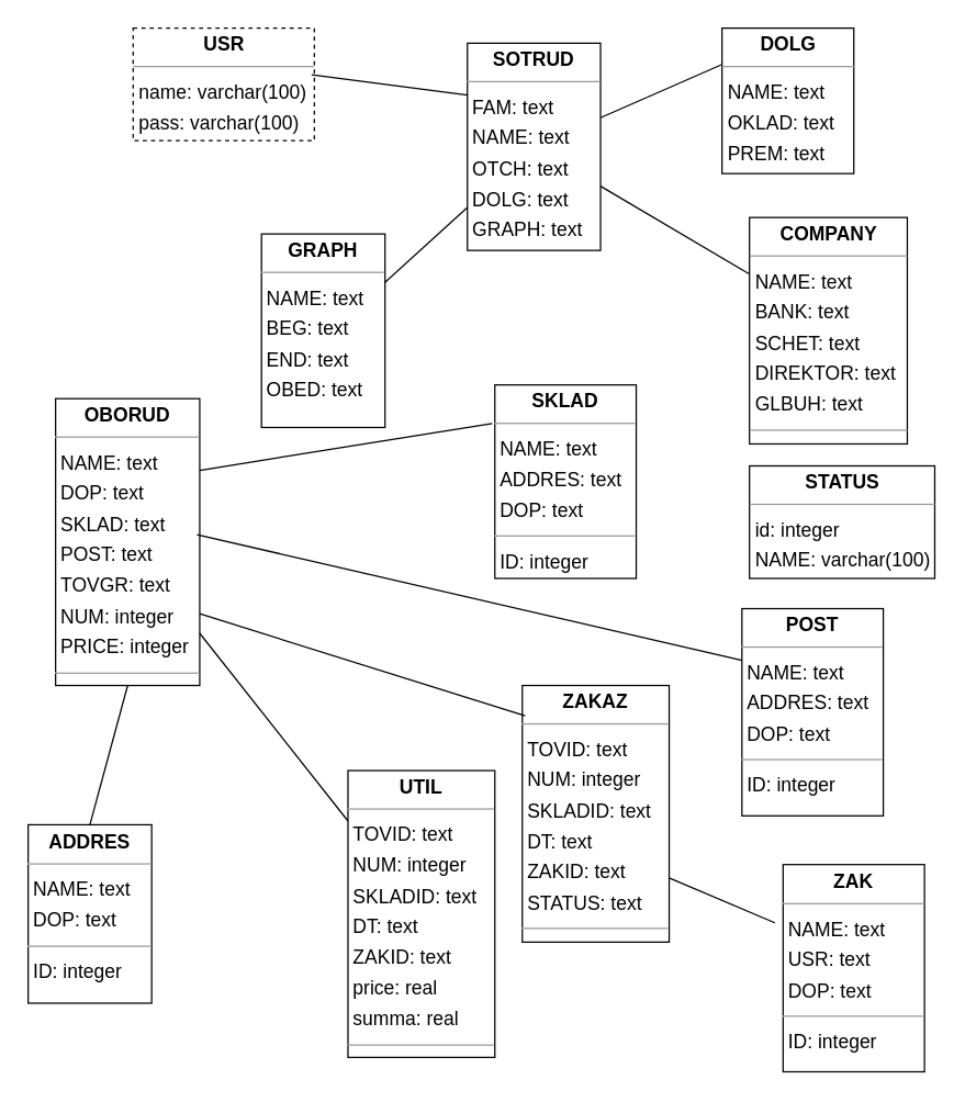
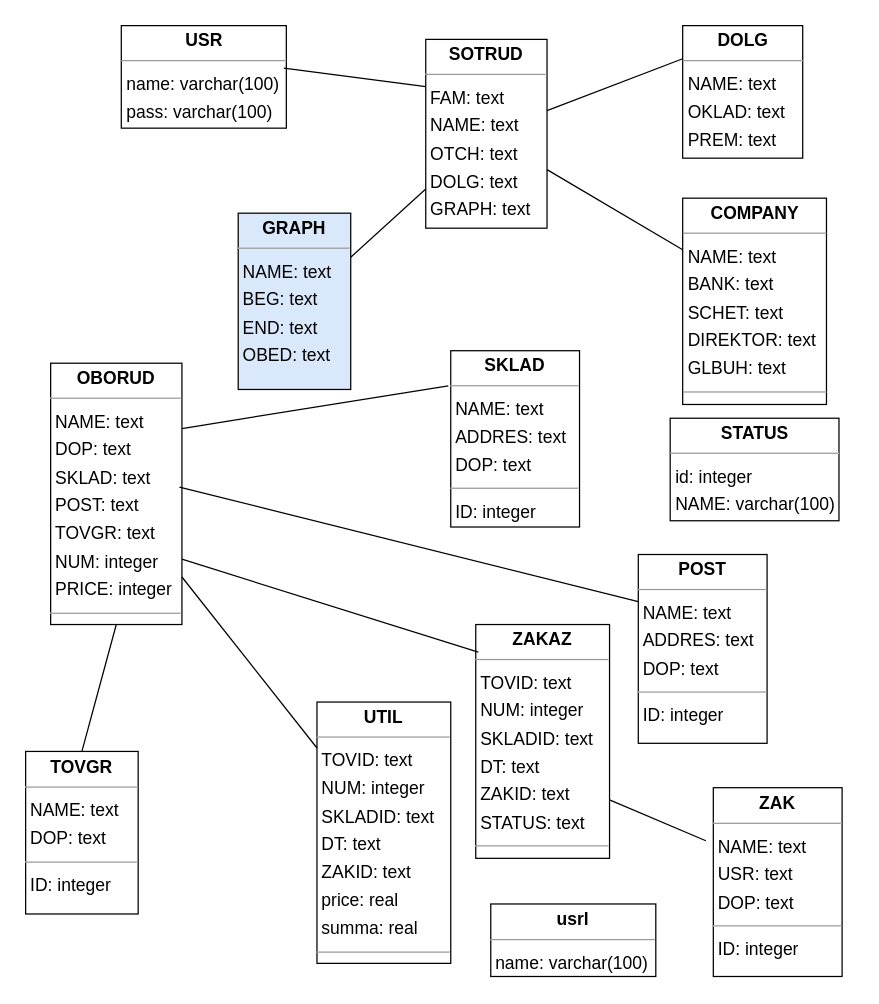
  <mxCell id="0" />
  <mxCell id="1" parent="0" />
  <mxCell id="2" value="&lt;p style=&quot;margin:0px;margin-top:4px;text-align:center;&quot;&gt;&lt;b&gt;COMPANY&lt;/b&gt;&lt;/p&gt;&lt;hr size=&quot;1&quot;/&gt;&lt;p style=&quot;margin:0 0 0 4px;line-height:1.6;&quot;&gt; NAME: text&lt;br/&gt; BANK: text&lt;br/&gt; SCHET: text&lt;br/&gt; DIREKTOR: text&lt;br/&gt; GLBUH: text&lt;/p&gt;&lt;hr size=&quot;1&quot;/&gt;&lt;p style=&quot;margin:0 0 0 4px;line-height:1.6;&quot;&gt; ID: int&lt;/p&gt;" style="verticalAlign=top;align=left;overflow=fill;fontSize=14;fontFamily=Helvetica;html=1;rounded=0;shadow=0;comic=0;labelBackgroundColor=none;strokeWidth=1;" parent="1" vertex="1"><mxGeometry x="545.5" y="158" width="115" height="165" as="geometry" /></mxCell>
- <mxCell id="3" value="&lt;p style=&quot;margin:0px;margin-top:4px;text-align:center;&quot;&gt;&lt;b&gt;DOLG&lt;/b&gt;&lt;/p&gt;&lt;hr size=&quot;1&quot;/&gt;&lt;p style=&quot;margin:0 0 0 4px;line-height:1.6;&quot;&gt; NAME: text&lt;br/&gt; OKLAD: text&lt;br/&gt; PREM: text&lt;/p&gt;" style="verticalAlign=top;align=left;overflow=fill;fontSize=14;fontFamily=Helvetica;html=1;rounded=0;shadow=0;comic=0;labelBackgroundColor=none;strokeWidth=1;" parent="1" vertex="1"><mxGeometry x="525.5" y="20" width="96" height="106" as="geometry" /></mxCell>
- <mxCell id="4" value="&lt;p style=&quot;margin:0px;margin-top:4px;text-align:center;&quot;&gt;&lt;b&gt;GRAPH&lt;/b&gt;&lt;/p&gt;&lt;hr size=&quot;1&quot;/&gt;&lt;p style=&quot;margin:0 0 0 4px;line-height:1.6;&quot;&gt; NAME: text&lt;br/&gt; BEG: text&lt;br/&gt; END: text&lt;br/&gt; OBED: text&lt;/p&gt;" style="verticalAlign=top;align=left;overflow=fill;fontSize=14;fontFamily=Helvetica;html=1;rounded=0;shadow=0;comic=0;labelBackgroundColor=none;strokeWidth=1;" parent="1" vertex="1"><mxGeometry x="190" y="170" width="90" height="141" as="geometry" /></mxCell>
- <mxCell id="5" value="&lt;p style=&quot;margin:0px;margin-top:4px;text-align:center;&quot;&gt;&lt;b&gt;POST&lt;/b&gt;&lt;/p&gt;&lt;hr size=&quot;1&quot;/&gt;&lt;p style=&quot;margin:0 0 0 4px;line-height:1.6;&quot;&gt; NAME: text&lt;br/&gt; ADDRES: text&lt;br/&gt; DOP: text&lt;/p&gt;&lt;hr size=&quot;1&quot;/&gt;&lt;p style=&quot;margin:0 0 0 4px;line-height:1.6;&quot;&gt; ID: integer&lt;/p&gt;" style="verticalAlign=top;align=left;overflow=fill;fontSize=14;fontFamily=Helvetica;html=1;rounded=0;shadow=0;comic=0;labelBackgroundColor=none;strokeWidth=1;" parent="1" vertex="1"><mxGeometry x="540" y="443" width="103" height="151" as="geometry" /></mxCell>
+ <mxCell id="3" value="&lt;p style=&quot;margin:0px;margin-top:4px;text-align:center;&quot;&gt;&lt;b&gt;DOLG&lt;/b&gt;&lt;/p&gt;&lt;hr size=&quot;1&quot;/&gt;&lt;p style=&quot;margin:0 0 0 4px;line-height:1.6;&quot;&gt; NAME: text&lt;br/&gt; OKLAD: text&lt;br/&gt; PREM: text&lt;/p&gt;" style="verticalAlign=top;align=left;overflow=fill;fontSize=14;fontFamily=Helvetica;html=1;rounded=0;shadow=0;comic=0;labelBackgroundColor=none;strokeWidth=1;" parent="1" vertex="1"><mxGeometry x="545.5" y="20" width="96" height="106" as="geometry" /></mxCell>
+ <mxCell id="4" value="&lt;p style=&quot;margin:0px;margin-top:4px;text-align:center;&quot;&gt;&lt;b&gt;GRAPH&lt;/b&gt;&lt;/p&gt;&lt;hr size=&quot;1&quot;/&gt;&lt;p style=&quot;margin:0 0 0 4px;line-height:1.6;&quot;&gt; NAME: text&lt;br/&gt; BEG: text&lt;br/&gt; END: text&lt;br/&gt; OBED: text&lt;/p&gt;" style="verticalAlign=top;align=left;overflow=fill;fontSize=14;fontFamily=Helvetica;html=1;rounded=0;shadow=0;comic=0;labelBackgroundColor=none;strokeWidth=1;fillColor=#dae8fc;" parent="1" vertex="1"><mxGeometry x="190" y="170" width="90" height="141" as="geometry" /></mxCell>
+ <mxCell id="5" value="&lt;p style=&quot;margin:0px;margin-top:4px;text-align:center;&quot;&gt;&lt;b&gt;POST&lt;/b&gt;&lt;/p&gt;&lt;hr size=&quot;1&quot;/&gt;&lt;p style=&quot;margin:0 0 0 4px;line-height:1.6;&quot;&gt; NAME: text&lt;br/&gt; ADDRES: text&lt;br/&gt; DOP: text&lt;/p&gt;&lt;hr size=&quot;1&quot;/&gt;&lt;p style=&quot;margin:0 0 0 4px;line-height:1.6;&quot;&gt; ID: integer&lt;/p&gt;" style="verticalAlign=top;align=left;overflow=fill;fontSize=14;fontFamily=Helvetica;html=1;rounded=0;shadow=0;comic=0;labelBackgroundColor=none;strokeWidth=1;" parent="1" vertex="1"><mxGeometry x="510" y="443" width="103" height="151" as="geometry" /></mxCell>
  <mxCell id="6" value="&lt;p style=&quot;margin:0px;margin-top:4px;text-align:center;&quot;&gt;&lt;b&gt;UTIL&lt;/b&gt;&lt;/p&gt;&lt;hr size=&quot;1&quot;&gt;&lt;p style=&quot;margin:0 0 0 4px;line-height:1.6;&quot;&gt; TOVID: text&lt;br&gt; NUM: integer&lt;br&gt; SKLADID: text&lt;br&gt; DT: text&lt;br&gt; ZAKID: text&lt;br&gt; price: real&lt;br&gt; summa: real&lt;/p&gt;&lt;hr size=&quot;1&quot;&gt;&lt;p style=&quot;margin:0 0 0 4px;line-height:1.6;&quot;&gt; ID: integer&lt;/p&gt;" style="verticalAlign=top;align=left;overflow=fill;fontSize=14;fontFamily=Helvetica;html=1;rounded=0;shadow=0;comic=0;labelBackgroundColor=none;strokeWidth=1;" parent="1" vertex="1"><mxGeometry x="253" y="561" width="107" height="209" as="geometry" /></mxCell>
  <mxCell id="7" value="&lt;p style=&quot;margin:0px;margin-top:4px;text-align:center;&quot;&gt;&lt;b&gt;SKLAD&lt;/b&gt;&lt;/p&gt;&lt;hr size=&quot;1&quot;/&gt;&lt;p style=&quot;margin:0 0 0 4px;line-height:1.6;&quot;&gt; NAME: text&lt;br/&gt; ADDRES: text&lt;br/&gt; DOP: text&lt;/p&gt;&lt;hr size=&quot;1&quot;/&gt;&lt;p style=&quot;margin:0 0 0 4px;line-height:1.6;&quot;&gt; ID: integer&lt;/p&gt;" style="verticalAlign=top;align=left;overflow=fill;fontSize=14;fontFamily=Helvetica;html=1;rounded=0;shadow=0;comic=0;labelBackgroundColor=none;strokeWidth=1;" parent="1" vertex="1"><mxGeometry x="360" y="280" width="103" height="141" as="geometry" /></mxCell>
  <mxCell id="8" value="&lt;p style=&quot;margin:0px;margin-top:4px;text-align:center;&quot;&gt;&lt;b&gt;SOTRUD&lt;/b&gt;&lt;/p&gt;&lt;hr size=&quot;1&quot;/&gt;&lt;p style=&quot;margin:0 0 0 4px;line-height:1.6;&quot;&gt; FAM: text&lt;br/&gt; NAME: text&lt;br/&gt; OTCH: text&lt;br/&gt; DOLG: text&lt;br/&gt; GRAPH: text&lt;/p&gt;" style="verticalAlign=top;align=left;overflow=fill;fontSize=14;fontFamily=Helvetica;html=1;rounded=0;shadow=0;comic=0;labelBackgroundColor=none;strokeWidth=1;" parent="1" vertex="1"><mxGeometry x="340" y="31" width="97" height="151" as="geometry" /></mxCell>
- <mxCell id="9" value="&lt;p style=&quot;margin:0px;margin-top:4px;text-align:center;&quot;&gt;&lt;b&gt;STATUS&lt;/b&gt;&lt;/p&gt;&lt;hr size=&quot;1&quot;/&gt;&lt;p style=&quot;margin:0 0 0 4px;line-height:1.6;&quot;&gt; id: integer&lt;br/&gt; NAME: varchar(100)&lt;/p&gt;" style="verticalAlign=top;align=left;overflow=fill;fontSize=14;fontFamily=Helvetica;html=1;rounded=0;shadow=0;comic=0;labelBackgroundColor=none;strokeWidth=1;" parent="1" vertex="1"><mxGeometry x="545.5" y="339" width="135" height="82" as="geometry" /></mxCell>
+ <mxCell id="9" value="&lt;p style=&quot;margin:0px;margin-top:4px;text-align:center;&quot;&gt;&lt;b&gt;STATUS&lt;/b&gt;&lt;/p&gt;&lt;hr size=&quot;1&quot;/&gt;&lt;p style=&quot;margin:0 0 0 4px;line-height:1.6;&quot;&gt; id: integer&lt;br/&gt; NAME: varchar(100)&lt;/p&gt;" style="verticalAlign=top;align=left;overflow=fill;fontSize=14;fontFamily=Helvetica;html=1;rounded=0;shadow=0;comic=0;labelBackgroundColor=none;strokeWidth=1;" parent="1" vertex="1"><mxGeometry x="535.5" y="334" width="135" height="82" as="geometry" /></mxCell>
  <mxCell id="10" value="&lt;p style=&quot;margin:0px;margin-top:4px;text-align:center;&quot;&gt;&lt;b&gt;OBORUD&lt;/b&gt;&lt;/p&gt;&lt;hr size=&quot;1&quot;&gt;&lt;p style=&quot;margin:0 0 0 4px;line-height:1.6;&quot;&gt; NAME: text&lt;br&gt; DOP: text&lt;br&gt; SKLAD: text&lt;br&gt; POST: text&lt;br&gt; TOVGR: text&lt;br&gt; NUM: integer&lt;br&gt; PRICE: integer&lt;/p&gt;&lt;hr size=&quot;1&quot;&gt;&lt;p style=&quot;margin:0 0 0 4px;line-height:1.6;&quot;&gt; ID: integer&lt;/p&gt;" style="verticalAlign=top;align=left;overflow=fill;fontSize=14;fontFamily=Helvetica;html=1;rounded=0;shadow=0;comic=0;labelBackgroundColor=none;strokeWidth=1;" parent="1" vertex="1"><mxGeometry x="40" y="290" width="105" height="209" as="geometry" /></mxCell>
- <mxCell id="11" value="&lt;p style=&quot;margin:0px;margin-top:4px;text-align:center;&quot;&gt;&lt;b&gt;ADDRES&lt;/b&gt;&lt;/p&gt;&lt;hr size=&quot;1&quot;/&gt;&lt;p style=&quot;margin:0 0 0 4px;line-height:1.6;&quot;&gt; NAME: text&lt;br/&gt; DOP: text&lt;/p&gt;&lt;hr size=&quot;1&quot;/&gt;&lt;p style=&quot;margin:0 0 0 4px;line-height:1.6;&quot;&gt; ID: integer&lt;/p&gt;" style="verticalAlign=top;align=left;overflow=fill;fontSize=14;fontFamily=Helvetica;html=1;rounded=0;shadow=0;comic=0;labelBackgroundColor=none;strokeWidth=1;" parent="1" vertex="1"><mxGeometry x="20" y="600.5" width="90" height="130" as="geometry" /></mxCell>
- <mxCell id="12" value="&lt;p style=&quot;margin:0px;margin-top:4px;text-align:center;&quot;&gt;&lt;b&gt;USR&lt;/b&gt;&lt;/p&gt;&lt;hr size=&quot;1&quot;/&gt;&lt;p style=&quot;margin:0 0 0 4px;line-height:1.6;&quot;&gt; name: varchar(100)&lt;br/&gt; pass: varchar(100)&lt;/p&gt;" style="verticalAlign=top;align=left;overflow=fill;fontSize=14;fontFamily=Helvetica;html=1;rounded=0;shadow=0;comic=0;labelBackgroundColor=none;strokeWidth=1;dashed=1;" parent="1" vertex="1"><mxGeometry x="96.5" y="20" width="132" height="82" as="geometry" /></mxCell>
+ <mxCell id="11" value="&lt;p style=&quot;margin:0px;margin-top:4px;text-align:center;&quot;&gt;&lt;b&gt;TOVGR&lt;/b&gt;&lt;/p&gt;&lt;hr size=&quot;1&quot;/&gt;&lt;p style=&quot;margin:0 0 0 4px;line-height:1.6;&quot;&gt; NAME: text&lt;br/&gt; DOP: text&lt;/p&gt;&lt;hr size=&quot;1&quot;/&gt;&lt;p style=&quot;margin:0 0 0 4px;line-height:1.6;&quot;&gt; ID: integer&lt;/p&gt;" style="verticalAlign=top;align=left;overflow=fill;fontSize=14;fontFamily=Helvetica;html=1;rounded=0;shadow=0;comic=0;labelBackgroundColor=none;strokeWidth=1;" parent="1" vertex="1"><mxGeometry x="20" y="600.5" width="90" height="130" as="geometry" /></mxCell>
+ <mxCell id="12" value="&lt;p style=&quot;margin:0px;margin-top:4px;text-align:center;&quot;&gt;&lt;b&gt;USR&lt;/b&gt;&lt;/p&gt;&lt;hr size=&quot;1&quot;/&gt;&lt;p style=&quot;margin:0 0 0 4px;line-height:1.6;&quot;&gt; name: varchar(100)&lt;br/&gt; pass: varchar(100)&lt;/p&gt;" style="verticalAlign=top;align=left;overflow=fill;fontSize=14;fontFamily=Helvetica;html=1;rounded=0;shadow=0;comic=0;labelBackgroundColor=none;strokeWidth=1;" parent="1" vertex="1"><mxGeometry x="96.5" y="20" width="132" height="82" as="geometry" /></mxCell>
  <mxCell id="13" value="&lt;p style=&quot;margin:0px;margin-top:4px;text-align:center;&quot;&gt;&lt;b&gt;ZAK&lt;/b&gt;&lt;/p&gt;&lt;hr size=&quot;1&quot;/&gt;&lt;p style=&quot;margin:0 0 0 4px;line-height:1.6;&quot;&gt; NAME: text&lt;br/&gt; USR: text&lt;br/&gt; DOP: text&lt;/p&gt;&lt;hr size=&quot;1&quot;/&gt;&lt;p style=&quot;margin:0 0 0 4px;line-height:1.6;&quot;&gt; ID: integer&lt;/p&gt;" style="verticalAlign=top;align=left;overflow=fill;fontSize=14;fontFamily=Helvetica;html=1;rounded=0;shadow=0;comic=0;labelBackgroundColor=none;strokeWidth=1;" parent="1" vertex="1"><mxGeometry x="570" y="629.5" width="103" height="151" as="geometry" /></mxCell>
  <mxCell id="14" value="&lt;p style=&quot;margin:0px;margin-top:4px;text-align:center;&quot;&gt;&lt;b&gt;ZAKAZ&lt;/b&gt;&lt;/p&gt;&lt;hr size=&quot;1&quot;/&gt;&lt;p style=&quot;margin:0 0 0 4px;line-height:1.6;&quot;&gt; TOVID: text&lt;br/&gt; NUM: integer&lt;br/&gt; SKLADID: text&lt;br/&gt; DT: text&lt;br/&gt; ZAKID: text&lt;br/&gt; STATUS: text&lt;/p&gt;&lt;hr size=&quot;1&quot;/&gt;&lt;p style=&quot;margin:0 0 0 4px;line-height:1.6;&quot;&gt; ID: integer&lt;/p&gt;" style="verticalAlign=top;align=left;overflow=fill;fontSize=14;fontFamily=Helvetica;html=1;rounded=0;shadow=0;comic=0;labelBackgroundColor=none;strokeWidth=1;" parent="1" vertex="1"><mxGeometry x="380" y="499" width="107" height="187" as="geometry" /></mxCell>
+ <mxCell id="15" value="&lt;p style=&quot;margin:0px;margin-top:4px;text-align:center;&quot;&gt;&lt;b&gt;usrl&lt;/b&gt;&lt;/p&gt;&lt;hr size=&quot;1&quot;/&gt;&lt;p style=&quot;margin:0 0 0 4px;line-height:1.6;&quot;&gt; name: varchar(100)&lt;/p&gt;" style="verticalAlign=top;align=left;overflow=fill;fontSize=14;fontFamily=Helvetica;html=1;rounded=0;shadow=0;comic=0;labelBackgroundColor=none;strokeWidth=1;" parent="1" vertex="1"><mxGeometry x="392" y="722.5" width="132" height="58" as="geometry" /></mxCell>
  <mxCell id="16" value="" style="endArrow=none;html=1;rounded=0;entryX=-0.019;entryY=0.199;entryDx=0;entryDy=0;entryPerimeter=0;exitX=1;exitY=0.25;exitDx=0;exitDy=0;" edge="1" parent="1" source="10" target="7"><mxGeometry width="50" height="50" relative="1" as="geometry"><mxPoint x="390" y="590" as="sourcePoint" /><mxPoint x="440" y="540" as="targetPoint" /></mxGeometry></mxCell>
  <mxCell id="17" value="" style="endArrow=none;html=1;rounded=0;entryX=0.981;entryY=0.474;entryDx=0;entryDy=0;entryPerimeter=0;exitX=0;exitY=0.25;exitDx=0;exitDy=0;" edge="1" parent="1" source="5" target="10"><mxGeometry width="50" height="50" relative="1" as="geometry"><mxPoint x="390" y="590" as="sourcePoint" /><mxPoint x="440" y="540" as="targetPoint" /></mxGeometry></mxCell>
  <mxCell id="18" value="" style="endArrow=none;html=1;rounded=0;entryX=1;entryY=0.75;entryDx=0;entryDy=0;exitX=-0.058;exitY=0.281;exitDx=0;exitDy=0;exitPerimeter=0;" edge="1" parent="1" source="13" target="14"><mxGeometry width="50" height="50" relative="1" as="geometry"><mxPoint x="390" y="650" as="sourcePoint" /><mxPoint x="440" y="600" as="targetPoint" /></mxGeometry></mxCell>
  <mxCell id="19" value="" style="endArrow=none;html=1;rounded=0;entryX=1;entryY=0.75;entryDx=0;entryDy=0;exitX=0.019;exitY=0.118;exitDx=0;exitDy=0;exitPerimeter=0;" edge="1" parent="1" source="14" target="10"><mxGeometry width="50" height="50" relative="1" as="geometry"><mxPoint x="390" y="650" as="sourcePoint" /><mxPoint x="440" y="600" as="targetPoint" /></mxGeometry></mxCell>
  <mxCell id="20" value="" style="endArrow=none;html=1;rounded=0;exitX=1;exitY=0.25;exitDx=0;exitDy=0;" edge="1" parent="1" source="4" target="8"><mxGeometry width="50" height="50" relative="1" as="geometry"><mxPoint x="390" y="410" as="sourcePoint" /><mxPoint x="440" y="360" as="targetPoint" /></mxGeometry></mxCell>
  <mxCell id="21" value="" style="endArrow=none;html=1;rounded=0;entryX=0;entryY=0.25;entryDx=0;entryDy=0;exitX=0.985;exitY=0.415;exitDx=0;exitDy=0;exitPerimeter=0;" edge="1" parent="1" source="12" target="8"><mxGeometry width="50" height="50" relative="1" as="geometry"><mxPoint x="390" y="410" as="sourcePoint" /><mxPoint x="440" y="360" as="targetPoint" /></mxGeometry></mxCell>
  <mxCell id="22" value="" style="endArrow=none;html=1;rounded=0;entryX=0;entryY=0.25;entryDx=0;entryDy=0;" edge="1" parent="1" source="8" target="3"><mxGeometry width="50" height="50" relative="1" as="geometry"><mxPoint x="390" y="410" as="sourcePoint" /><mxPoint x="440" y="360" as="targetPoint" /></mxGeometry></mxCell>
  <mxCell id="23" value="" style="endArrow=none;html=1;rounded=0;entryX=0;entryY=0.25;entryDx=0;entryDy=0;" edge="1" parent="1" source="8" target="2"><mxGeometry width="50" height="50" relative="1" as="geometry"><mxPoint x="390" y="410" as="sourcePoint" /><mxPoint x="440" y="360" as="targetPoint" /></mxGeometry></mxCell>
  <mxCell id="24" value="" style="endArrow=none;html=1;rounded=0;entryX=0.5;entryY=1;entryDx=0;entryDy=0;exitX=0.5;exitY=0;exitDx=0;exitDy=0;" edge="1" parent="1" source="11" target="10"><mxGeometry width="50" height="50" relative="1" as="geometry"><mxPoint x="390" y="560" as="sourcePoint" /><mxPoint x="440" y="510" as="targetPoint" /></mxGeometry></mxCell>
  <mxCell id="25" value="" style="endArrow=none;html=1;rounded=0;" edge="1" parent="1" source="6" target="10"><mxGeometry width="50" height="50" relative="1" as="geometry"><mxPoint x="390" y="560" as="sourcePoint" /><mxPoint x="440" y="510" as="targetPoint" /></mxGeometry></mxCell>
